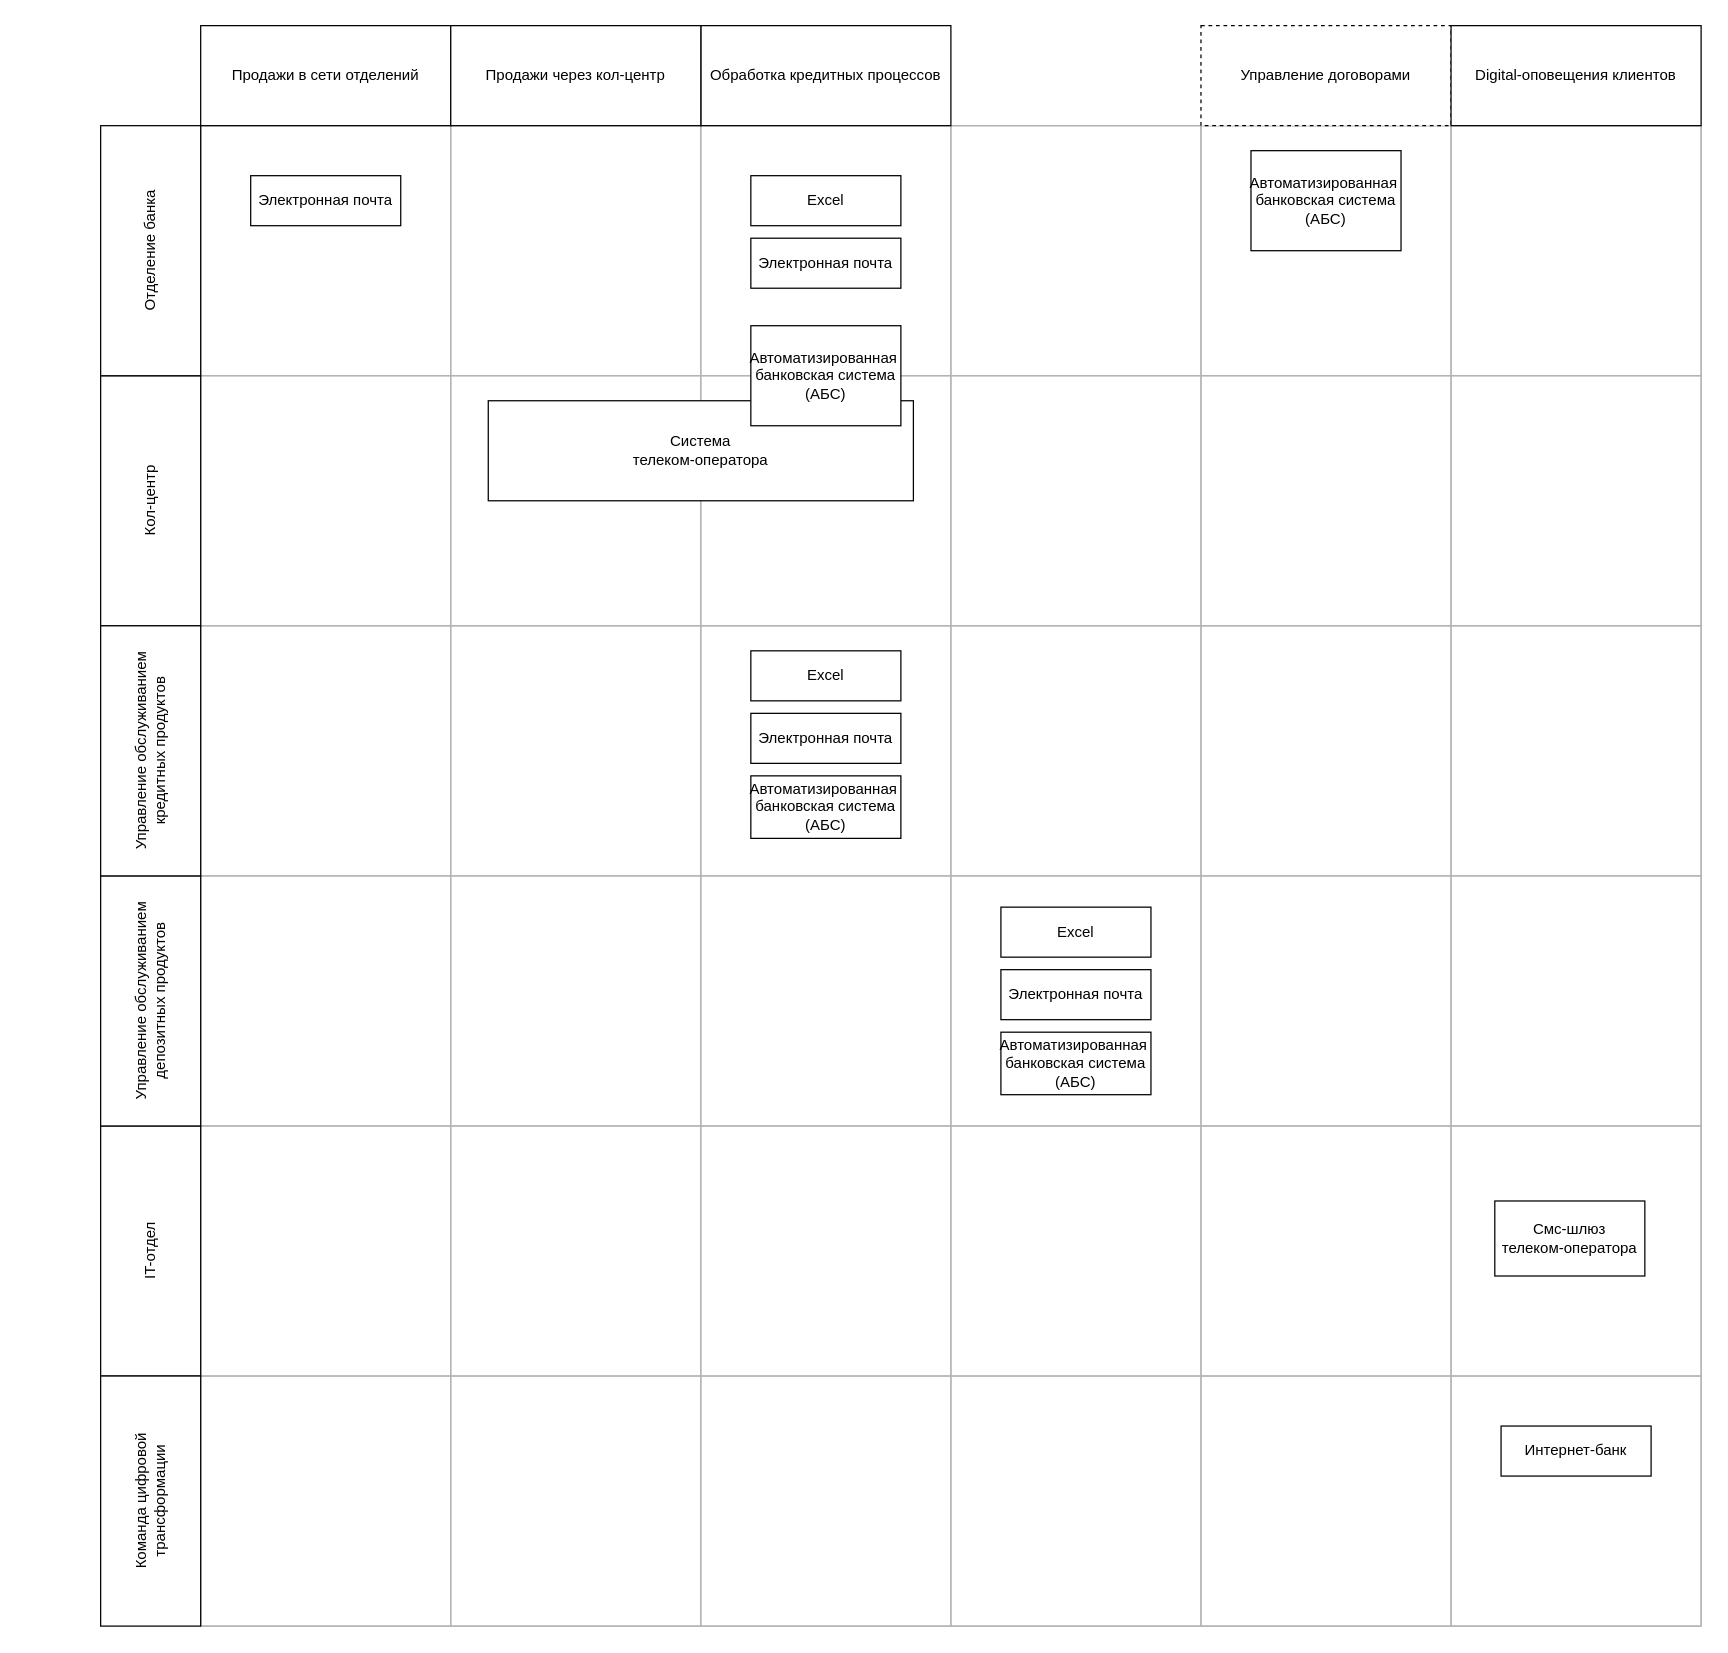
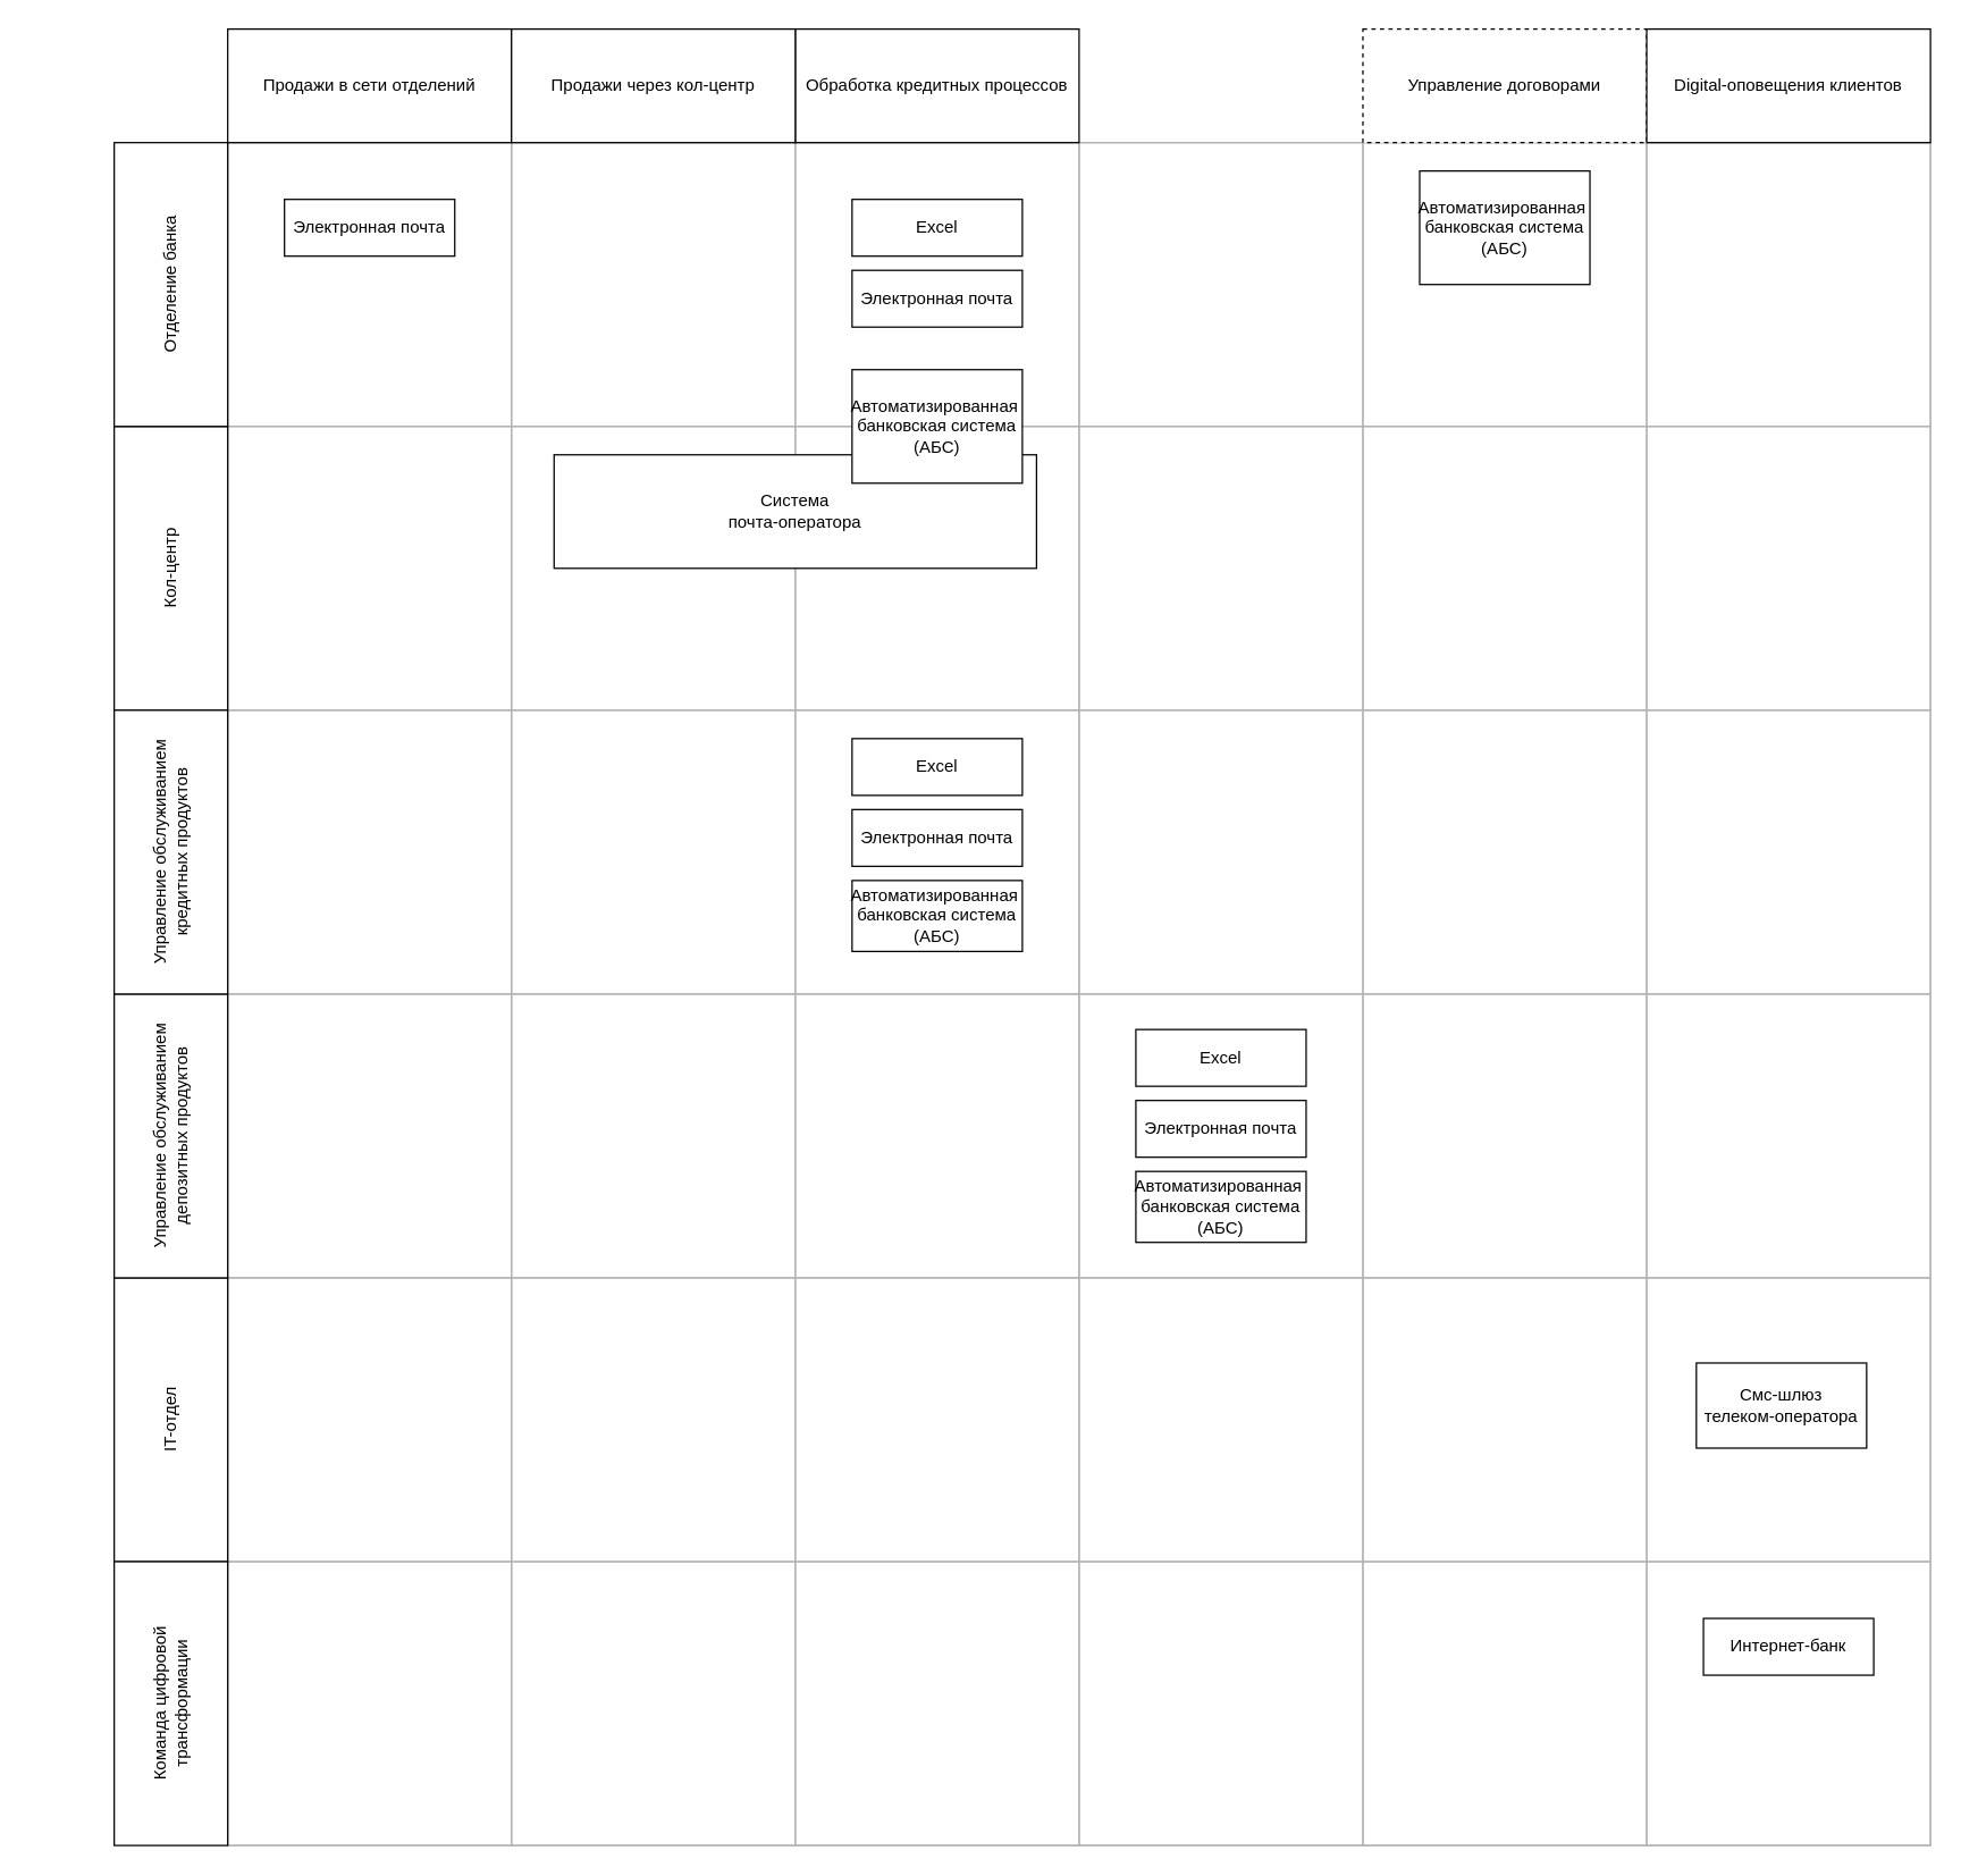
  <mxCell id="0" />
  <mxCell id="1" parent="0" />
  <mxCell id="2" value="" style="rounded=0;whiteSpace=wrap;html=1;fillColor=none;strokeColor=#B3B3B3;movable=0;resizable=0;rotatable=0;deletable=0;editable=0;locked=1;connectable=0;" vertex="1" parent="1"><mxGeometry x="160" y="900" width="1200" height="200" as="geometry" /></mxCell>
  <mxCell id="3" value="" style="rounded=0;whiteSpace=wrap;html=1;fillColor=none;strokeColor=#B3B3B3;movable=0;resizable=0;rotatable=0;deletable=0;editable=0;locked=1;connectable=0;" vertex="1" parent="1"><mxGeometry x="160" y="100" width="200" height="1200" as="geometry" /></mxCell>
  <mxCell id="4" value="" style="rounded=0;whiteSpace=wrap;html=1;fillColor=none;strokeColor=#B3B3B3;movable=0;resizable=0;rotatable=0;deletable=0;editable=0;locked=1;connectable=0;" vertex="1" parent="1"><mxGeometry x="360" y="100" width="200" height="1200" as="geometry" /></mxCell>
  <mxCell id="5" value="" style="rounded=0;whiteSpace=wrap;html=1;fillColor=none;strokeColor=#B3B3B3;movable=0;resizable=0;rotatable=0;deletable=0;editable=0;locked=1;connectable=0;" vertex="1" parent="1"><mxGeometry x="560" y="100" width="200" height="1200" as="geometry" /></mxCell>
  <mxCell id="6" value="" style="rounded=0;whiteSpace=wrap;html=1;fillColor=none;strokeColor=#B3B3B3;movable=0;resizable=0;rotatable=0;deletable=0;editable=0;locked=1;connectable=0;" vertex="1" parent="1"><mxGeometry x="160" y="300" width="1200" height="200" as="geometry" /></mxCell>
  <mxCell id="7" value="" style="rounded=0;whiteSpace=wrap;html=1;fillColor=none;strokeColor=#B3B3B3;movable=0;resizable=0;rotatable=0;deletable=0;editable=0;locked=1;connectable=0;" vertex="1" parent="1"><mxGeometry x="160" y="100" width="1200" height="200" as="geometry" /></mxCell>
  <mxCell id="8" value="" style="rounded=0;whiteSpace=wrap;html=1;fillColor=none;strokeColor=#B3B3B3;movable=0;resizable=0;rotatable=0;deletable=0;editable=0;locked=1;connectable=0;" vertex="1" parent="1"><mxGeometry x="160" y="500" width="1200" height="200" as="geometry" /></mxCell>
  <mxCell id="9" value="" style="rounded=0;whiteSpace=wrap;html=1;fillColor=none;strokeColor=#B3B3B3;movable=0;resizable=0;rotatable=0;deletable=0;editable=0;locked=1;connectable=0;" vertex="1" parent="1"><mxGeometry x="160" y="700" width="1200" height="200" as="geometry" /></mxCell>
  <mxCell id="10" value="" style="rounded=0;whiteSpace=wrap;html=1;fillColor=none;strokeColor=#B3B3B3;movable=0;resizable=0;rotatable=0;deletable=0;editable=0;locked=1;connectable=0;" vertex="1" parent="1"><mxGeometry x="760" y="100" width="200" height="1200" as="geometry" /></mxCell>
  <mxCell id="11" value="" style="rounded=0;whiteSpace=wrap;html=1;fillColor=none;strokeColor=#B3B3B3;movable=0;resizable=0;rotatable=0;deletable=0;editable=0;locked=1;connectable=0;" vertex="1" parent="1"><mxGeometry x="960" y="100" width="200" height="1200" as="geometry" /></mxCell>
  <mxCell id="12" value="" style="rounded=0;whiteSpace=wrap;html=1;fillColor=none;strokeColor=#B3B3B3;movable=0;resizable=0;rotatable=0;deletable=0;editable=0;locked=1;connectable=0;" vertex="1" parent="1"><mxGeometry x="160" y="1100" width="1200" height="200" as="geometry" /></mxCell>
  <mxCell id="13" value="" style="rounded=0;whiteSpace=wrap;html=1;fillColor=none;strokeColor=#B3B3B3;movable=1;resizable=1;rotatable=1;deletable=1;editable=1;locked=0;connectable=1;" vertex="1" parent="1"><mxGeometry x="1160" y="100" width="200" height="1200" as="geometry" /></mxCell>
- <mxCell id="14" value="&lt;div&gt;Система&lt;/div&gt;&lt;div&gt;телеком-оператора&lt;/div&gt;" style="rounded=0;whiteSpace=wrap;html=1;" vertex="1" parent="1"><mxGeometry x="390" y="320" width="340" height="80" as="geometry" /></mxCell>
+ <mxCell id="14" value="&lt;div&gt;Система&lt;/div&gt;&lt;div&gt;почта-оператора&lt;/div&gt;" style="rounded=0;whiteSpace=wrap;html=1;" vertex="1" parent="1"><mxGeometry x="390" y="320" width="340" height="80" as="geometry" /></mxCell>
  <mxCell id="15" value="Продажи в сети отделений" style="rounded=0;whiteSpace=wrap;html=1;" vertex="1" parent="1"><mxGeometry x="160" y="20" width="200" height="80" as="geometry" /></mxCell>
  <mxCell id="16" value="Кол-центр" style="rounded=0;whiteSpace=wrap;html=1;rotation=270;" vertex="1" parent="1"><mxGeometry x="20" y="360" width="200" height="80" as="geometry" /></mxCell>
  <mxCell id="17" value="IT-отдел" style="rounded=0;whiteSpace=wrap;html=1;rotation=270;" vertex="1" parent="1"><mxGeometry x="20" y="960" width="200" height="80" as="geometry" /></mxCell>
  <mxCell id="18" value="Управление обслуживанием депозитных продуктов" style="rounded=0;whiteSpace=wrap;html=1;rotation=270;" vertex="1" parent="1"><mxGeometry x="20" y="760" width="200" height="80" as="geometry" /></mxCell>
  <mxCell id="19" value="Управление обслуживанием кредитных продуктов" style="rounded=0;whiteSpace=wrap;html=1;rotation=270;" vertex="1" parent="1"><mxGeometry x="20" y="560" width="200" height="80" as="geometry" /></mxCell>
  <mxCell id="20" value="Интернет-банк" style="rounded=0;whiteSpace=wrap;html=1;" vertex="1" parent="1"><mxGeometry x="1200" y="1140" width="120" height="40" as="geometry" /></mxCell>
  <mxCell id="21" value="Смс-шлюз&lt;div&gt;телеком-оператора&lt;/div&gt;" style="rounded=0;whiteSpace=wrap;html=1;" vertex="1" parent="1"><mxGeometry x="1195" y="960" width="120" height="60" as="geometry" /></mxCell>
  <mxCell id="22" value="Отделение банка" style="rounded=0;whiteSpace=wrap;html=1;rotation=270;" vertex="1" parent="1"><mxGeometry x="20" y="160" width="200" height="80" as="geometry" /></mxCell>
  <mxCell id="23" value="&lt;div&gt;Обработка кредитных процессов&lt;/div&gt;" style="rounded=0;whiteSpace=wrap;html=1;" vertex="1" parent="1"><mxGeometry x="560" y="20" width="200" height="80" as="geometry" /></mxCell>
  <mxCell id="24" value="Excel" style="rounded=0;whiteSpace=wrap;html=1;" vertex="1" parent="1"><mxGeometry x="600" y="140" width="120" height="40" as="geometry" /></mxCell>
  <mxCell id="25" value="Электронная почта" style="rounded=0;whiteSpace=wrap;html=1;" vertex="1" parent="1"><mxGeometry x="600" y="190" width="120" height="40" as="geometry" /></mxCell>
  <mxCell id="26" value="&lt;div&gt;Продажи через кол-центр&lt;/div&gt;" style="rounded=0;whiteSpace=wrap;html=1;" vertex="1" parent="1"><mxGeometry x="360" y="20" width="200" height="80" as="geometry" /></mxCell>
  <mxCell id="27" value="Автоматизированная&amp;nbsp;&lt;div&gt;банковская система&lt;div&gt;(АБС)&lt;/div&gt;&lt;/div&gt;" style="rounded=0;whiteSpace=wrap;html=1;rotation=0;" vertex="1" parent="1"><mxGeometry x="600" y="260" width="120" height="80" as="geometry" /></mxCell>
  <mxCell id="28" value="Excel" style="rounded=0;whiteSpace=wrap;html=1;" vertex="1" parent="1"><mxGeometry x="600" y="520" width="120" height="40" as="geometry" /></mxCell>
  <mxCell id="29" value="Электронная почта" style="rounded=0;whiteSpace=wrap;html=1;" vertex="1" parent="1"><mxGeometry x="600" y="570" width="120" height="40" as="geometry" /></mxCell>
  <mxCell id="30" value="Электронная почта" style="rounded=0;whiteSpace=wrap;html=1;" vertex="1" parent="1"><mxGeometry x="200" y="140" width="120" height="40" as="geometry" /></mxCell>
  <mxCell id="31" value="&lt;div&gt;Управление договорами&lt;/div&gt;" style="rounded=0;whiteSpace=wrap;html=1;dashed=1;" vertex="1" parent="1"><mxGeometry x="960" y="20" width="200" height="80" as="geometry" /></mxCell>
  <mxCell id="32" value="Digital-оповещения клиентов" style="rounded=0;whiteSpace=wrap;html=1;" vertex="1" parent="1"><mxGeometry x="1160" y="20" width="200" height="80" as="geometry" /></mxCell>
  <mxCell id="33" value="Автоматизированная&amp;nbsp;&lt;div&gt;банковская система&lt;div&gt;(АБС)&lt;/div&gt;&lt;/div&gt;" style="rounded=0;whiteSpace=wrap;html=1;rotation=0;" vertex="1" parent="1"><mxGeometry x="600" y="620" width="120" height="50" as="geometry" /></mxCell>
  <mxCell id="34" value="Excel" style="rounded=0;whiteSpace=wrap;html=1;" vertex="1" parent="1"><mxGeometry x="800" y="725" width="120" height="40" as="geometry" /></mxCell>
  <mxCell id="35" value="Электронная почта" style="rounded=0;whiteSpace=wrap;html=1;" vertex="1" parent="1"><mxGeometry x="800" y="775" width="120" height="40" as="geometry" /></mxCell>
  <mxCell id="36" value="Автоматизированная&amp;nbsp;&lt;div&gt;банковская система&lt;div&gt;(АБС)&lt;/div&gt;&lt;/div&gt;" style="rounded=0;whiteSpace=wrap;html=1;rotation=0;" vertex="1" parent="1"><mxGeometry x="800" y="825" width="120" height="50" as="geometry" /></mxCell>
  <mxCell id="37" value="Автоматизированная&amp;nbsp;&lt;div&gt;банковская система&lt;div&gt;(АБС)&lt;/div&gt;&lt;/div&gt;" style="rounded=0;whiteSpace=wrap;html=1;rotation=0;" vertex="1" parent="1"><mxGeometry x="1000" y="120" width="120" height="80" as="geometry" /></mxCell>
  <mxCell id="38" value="Команда цифровой трансформации" style="rounded=0;whiteSpace=wrap;html=1;rotation=270;" vertex="1" parent="1"><mxGeometry x="20" y="1160" width="200" height="80" as="geometry" /></mxCell>
